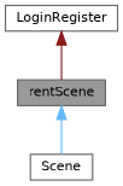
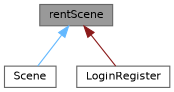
  digraph {
    node [color=gray40 fillcolor=white fontname=Helvetica fontsize=10 shape=box style=filled]
    edge [dir=back fontname=Helvetica fontsize=10 labelfontname=Helvetica labelfontsize=10 style=solid]
    n1 [fillcolor=grey60 fontcolor=black height=0.2 label=rentScene width=0.4]
    n2 [height=0.2 label=Scene width=0.4]
    n3 [height=0.2 label=LoginRegister width=0.4]
    n1 -> n2 [color=steelblue1]
-   n3 -> n1 [color=firebrick4]
+   n1 -> n3 [color=firebrick4]
  }
